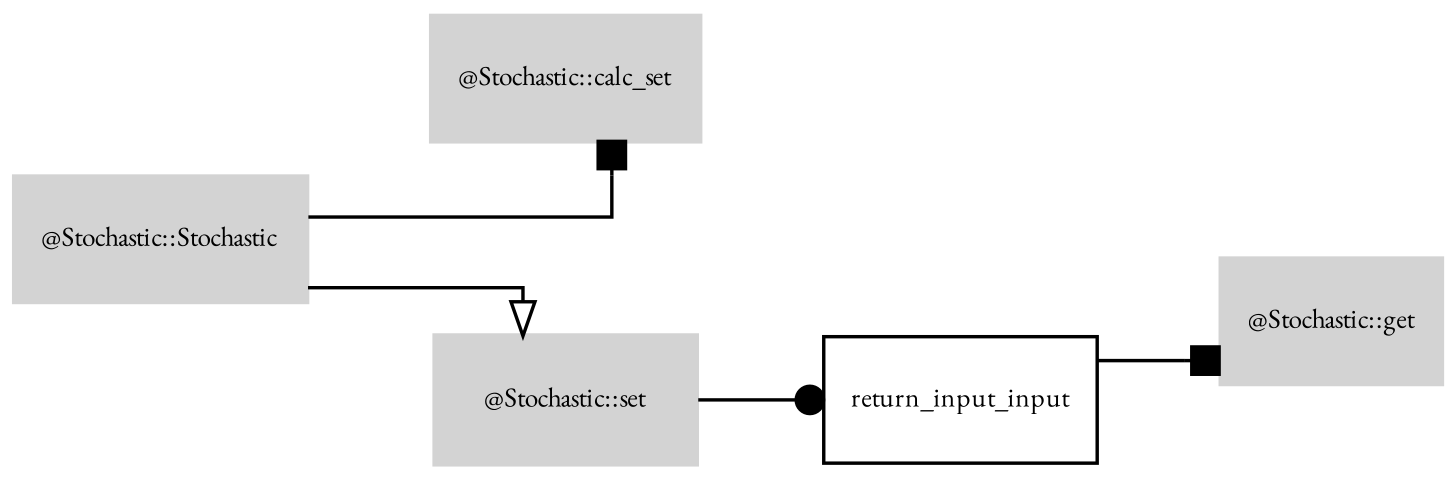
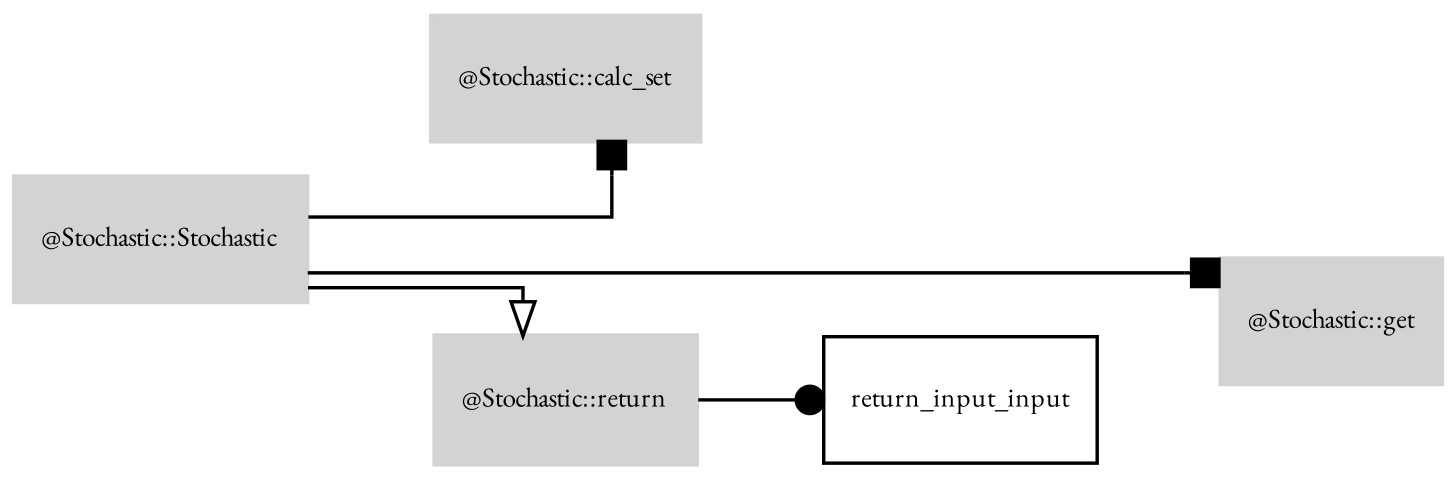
  digraph {
    fontname="EB Garamond"
    fontsize=8
    rankdir=LR
    splines=ortho
    node [color=lightgrey fontname="EB Garamond" fontsize=8 shape=record style=filled]
    edge [arrowhead=box fontname="EB Garamond" fontsize=8]
    "@Stochastic::Stochastic"
    n2 [label="@Stochastic::calc_set"]
    "@Stochastic::get"
-   "@Stochastic::set"
+   "@Stochastic::set" [label="@Stochastic::return"]
    n5 [label=return_input_input color="" style=""]
    subgraph sub_1 {
      label="@Stochastic"
      style=filled
      "@Stochastic::Stochastic"
      n2
      "@Stochastic::get"
      "@Stochastic::set"
    }
    "@Stochastic::Stochastic" -> n2
-   n5 -> "@Stochastic::get"
+   "@Stochastic::Stochastic" -> "@Stochastic::get"
    "@Stochastic::Stochastic" -> "@Stochastic::set" [arrowhead=onormal]
    "@Stochastic::set" -> n5 [arrowhead=dot]
  }
